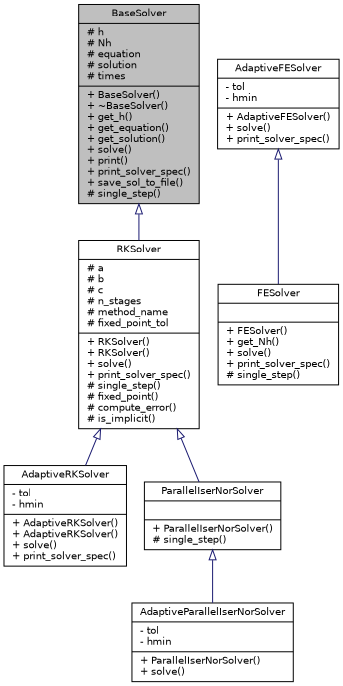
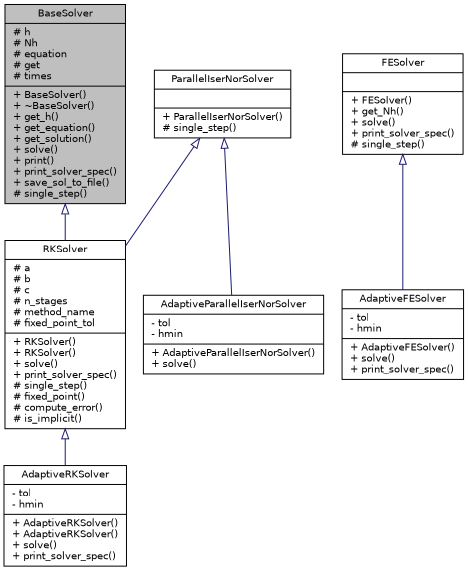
  digraph {
    node [color=black fillcolor=white fontname=Helvetica fontsize=10 shape=record style=filled]
    edge [arrowtail=onormal color=midnightblue dir=back fontname=Helvetica fontsize=10 labelfontname=Helvetica labelfontsize=10 style=solid]
-   n1 [fillcolor=grey75 fontcolor=black height=0.2 label="{BaseSolver\n|# h\l# Nh\l# equation\l# solution\l# times\l|+ BaseSolver()\l+ ~BaseSolver()\l+ get_h()\l+ get_equation()\l+ get_solution()\l+ solve()\l+ print()\l+ print_solver_spec()\l+ save_sol_to_file()\l# single_step()\l}" width=0.4]
+   n1 [fillcolor=grey75 fontcolor=black height=0.2 label="{BaseSolver\n|# h\l# Nh\l# equation\l# get\l# times\l|+ BaseSolver()\l+ ~BaseSolver()\l+ get_h()\l+ get_equation()\l+ get_solution()\l+ solve()\l+ print()\l+ print_solver_spec()\l+ save_sol_to_file()\l# single_step()\l}" width=0.4]
    n2 [height=0.2 label="{RKSolver\n|# a\l# b\l# c\l# n_stages\l# method_name\l# fixed_point_tol\l|+ RKSolver()\l+ RKSolver()\l+ solve()\l+ print_solver_spec()\l# single_step()\l# fixed_point()\l# compute_error()\l# is_implicit()\l}" width=0.4]
    n3 [height=0.2 label="{FESolver\n||+ FESolver()\l+ get_Nh()\l+ solve()\l+ print_solver_spec()\l# single_step()\l}" width=0.4]
    n4 [height=0.2 label="{AdaptiveFESolver\n|- tol\l- hmin\l|+ AdaptiveFESolver()\l+ solve()\l+ print_solver_spec()\l}" width=0.4]
    n5 [height=0.2 label="{AdaptiveRKSolver\n|- tol\l- hmin\l|+ AdaptiveRKSolver()\l+ AdaptiveRKSolver()\l+ solve()\l+ print_solver_spec()\l}" width=0.4]
    n6 [height=0.2 label="{ParallelIserNorSolver\n||+ ParallelIserNorSolver()\l# single_step()\l}" width=0.4]
-   n7 [height=0.2 label="{AdaptiveParallelIserNorSolver\n|- tol\l- hmin\l|+ ParallelIserNorSolver()\l+ solve()\l}" width=0.4]
+   n7 [height=0.2 label="{AdaptiveParallelIserNorSolver\n|- tol\l- hmin\l|+ AdaptiveParallelIserNorSolver()\l+ solve()\l}" width=0.4]
    n1 -> n2
    n2 -> n5
-   n2 -> n6
-   n4 -> n3
+   n6 -> n2
+   n3 -> n4
    n6 -> n7
  }
